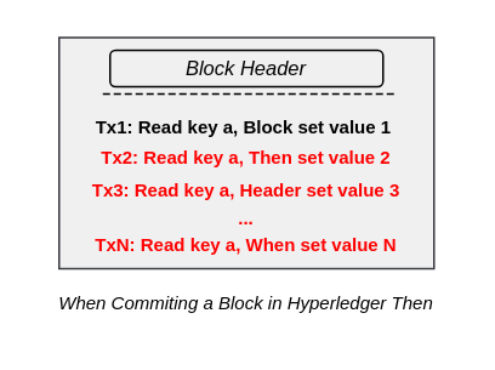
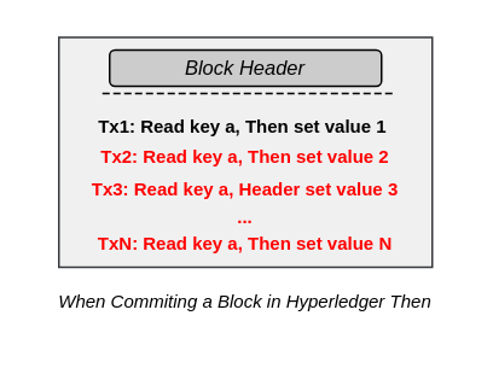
  <mxCell id="0" />
  <mxCell id="1" parent="0" />
  <mxCell id="2" value="" style="rounded=0;whiteSpace=wrap;html=1;fillColor=#F0F0F0;strokeColor=#36393d;" parent="1" vertex="1"><mxGeometry x="32" y="20" width="206" height="127" as="geometry" /></mxCell>
- <mxCell id="3" value="&lt;i&gt;Block Header&lt;/i&gt;" style="rounded=1;whiteSpace=wrap;html=1;fontSize=11;fillColor=#f0f0f0;strokeColor=#000000;" parent="1" vertex="1"><mxGeometry x="60" y="27" width="150" height="20" as="geometry" /></mxCell>
+ <mxCell id="3" value="&lt;i&gt;Block Header&lt;/i&gt;" style="rounded=1;whiteSpace=wrap;html=1;fontSize=11;fillColor=#CCCCCC;strokeColor=#000000;" parent="1" vertex="1"><mxGeometry x="60" y="27" width="150" height="20" as="geometry" /></mxCell>
  <mxCell id="4" value="" style="endArrow=none;dashed=1;html=1;rounded=0;fontColor=#000000;shape=link;sketch=0;width=0;" parent="1" edge="1"><mxGeometry width="50" height="50" relative="1" as="geometry"><mxPoint x="216" y="51" as="sourcePoint" /><mxPoint x="56" y="51" as="targetPoint" /></mxGeometry></mxCell>
  <mxCell id="5" value="&lt;font style=&quot;font-size: 10px;&quot;&gt;&lt;i&gt;When Commiting a Block in Hyperledger Then&lt;/i&gt;&lt;/font&gt;" style="text;html=1;strokeColor=none;fillColor=none;align=center;verticalAlign=middle;whiteSpace=wrap;rounded=0;fontSize=10;" parent="1" vertex="1"><mxGeometry x="20" y="151" width="230" height="30" as="geometry" /></mxCell>
- <mxCell id="6" value="&lt;font style=&quot;font-size: 10px;&quot;&gt;&lt;b&gt;Tx1: Read key a, Block set value 1&amp;nbsp;&lt;/b&gt;&lt;br&gt;&lt;/font&gt;" style="text;html=1;strokeColor=none;fillColor=none;align=center;verticalAlign=middle;whiteSpace=wrap;rounded=0;fontSize=8;" parent="1" vertex="1"><mxGeometry x="49" y="54" width="172" height="30" as="geometry" /></mxCell>
+ <mxCell id="6" value="&lt;font style=&quot;font-size: 10px;&quot;&gt;&lt;b&gt;Tx1: Read key a, Then set value 1&amp;nbsp;&lt;/b&gt;&lt;br&gt;&lt;/font&gt;" style="text;html=1;strokeColor=none;fillColor=none;align=center;verticalAlign=middle;whiteSpace=wrap;rounded=0;fontSize=8;" parent="1" vertex="1"><mxGeometry x="49" y="54" width="172" height="30" as="geometry" /></mxCell>
  <mxCell id="7" value="&lt;font style=&quot;font-size: 10px;&quot;&gt;&lt;b&gt;&lt;font color=&quot;#ff0000&quot;&gt;Tx2: Read key a, Then set value 2&lt;/font&gt;&lt;/b&gt;&lt;br&gt;&lt;/font&gt;" style="text;html=1;strokeColor=none;fillColor=none;align=center;verticalAlign=middle;whiteSpace=wrap;rounded=0;fontSize=8;" parent="1" vertex="1"><mxGeometry x="49" y="71" width="172" height="30" as="geometry" /></mxCell>
  <mxCell id="8" value="&lt;font style=&quot;font-size: 10px;&quot;&gt;&lt;b&gt;&lt;font color=&quot;#ff0000&quot;&gt;Tx3: Read key a, Header set value 3&lt;/font&gt;&lt;/b&gt;&lt;br&gt;&lt;/font&gt;" style="text;html=1;strokeColor=none;fillColor=none;align=center;verticalAlign=middle;whiteSpace=wrap;rounded=0;fontSize=8;" parent="1" vertex="1"><mxGeometry x="49" y="89" width="172" height="30" as="geometry" /></mxCell>
  <mxCell id="9" value="&lt;font style=&quot;font-size: 10px;&quot;&gt;&lt;b&gt;&lt;font color=&quot;#ff0000&quot;&gt;...&lt;/font&gt;&lt;/b&gt;&lt;br&gt;&lt;/font&gt;" style="text;html=1;strokeColor=none;fillColor=none;align=center;verticalAlign=middle;whiteSpace=wrap;rounded=0;fontSize=8;" vertex="1" parent="1"><mxGeometry x="49" y="104" width="172" height="30" as="geometry" /></mxCell>
- <mxCell id="10" value="&lt;font style=&quot;font-size: 10px;&quot;&gt;&lt;b&gt;&lt;font color=&quot;#ff0000&quot;&gt;TxN: Read key a, When set value N&lt;/font&gt;&lt;/b&gt;&lt;br&gt;&lt;/font&gt;" style="text;html=1;strokeColor=none;fillColor=none;align=center;verticalAlign=middle;whiteSpace=wrap;rounded=0;fontSize=8;" vertex="1" parent="1"><mxGeometry x="49" y="119" width="172" height="30" as="geometry" /></mxCell>
+ <mxCell id="10" value="&lt;font style=&quot;font-size: 10px;&quot;&gt;&lt;b&gt;&lt;font color=&quot;#ff0000&quot;&gt;TxN: Read key a, Then set value N&lt;/font&gt;&lt;/b&gt;&lt;br&gt;&lt;/font&gt;" style="text;html=1;strokeColor=none;fillColor=none;align=center;verticalAlign=middle;whiteSpace=wrap;rounded=0;fontSize=8;" vertex="1" parent="1"><mxGeometry x="49" y="119" width="172" height="30" as="geometry" /></mxCell>
